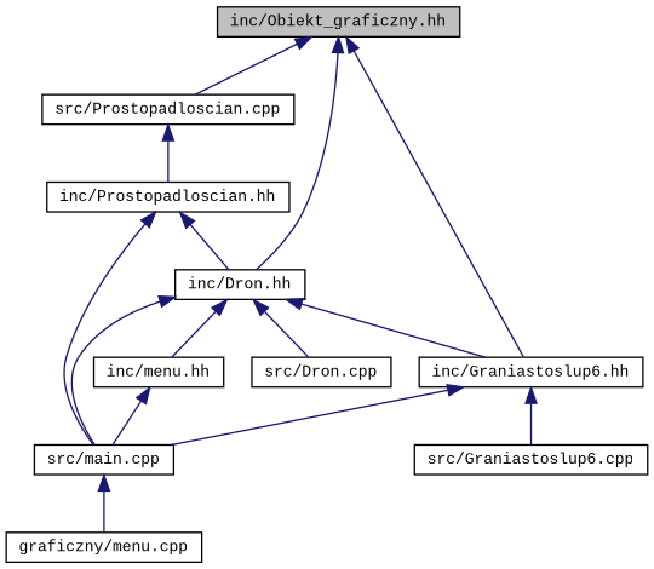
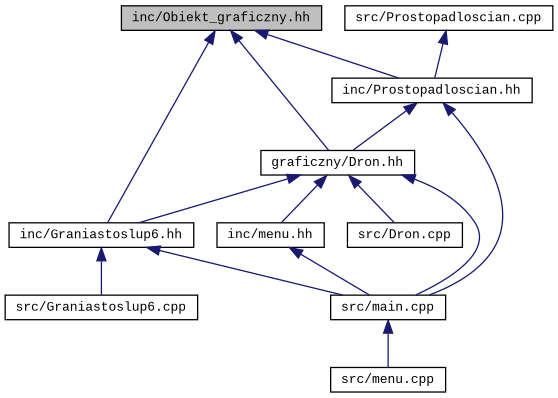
  digraph {
    fontname="Liberation Mono"
    node [color=black fillcolor=white fontname="Liberation Mono" fontsize=10 shape=record style=filled]
    edge [color=midnightblue dir=back fontname="Liberation Mono" fontsize=10 labelfontname=Helvetica labelfontsize=10 style=solid]
    n1 [fillcolor=grey75 fontcolor=black height=0.2 label="inc/Obiekt_graficzny.hh" width=0.4]
    n2 [height=0.2 label="inc/Prostopadloscian.hh" width=0.4]
-   n3 [height=0.2 label="inc/Dron.hh" width=0.4]
+   n3 [height=0.2 label="graficzny/Dron.hh" width=0.4]
    n4 [height=0.2 label="inc/Graniastoslup6.hh" width=0.4]
    n5 [height=0.2 label="src/main.cpp" width=0.4]
    n6 [height=0.2 label="inc/menu.hh" width=0.4]
    n7 [height=0.2 label="src/Dron.cpp" width=0.4]
    n8 [height=0.2 label="src/Graniastoslup6.cpp" width=0.4]
-   n9 [height=0.2 label="graficzny/menu.cpp" width=0.4]
+   n9 [height=0.2 label="src/menu.cpp" width=0.4]
    n10 [height=0.2 label="src/Prostopadloscian.cpp" width=0.4]
-   n1 -> n10
+   n1 -> n2
    n1 -> n3
    n1 -> n4
    n2 -> n3
    n2 -> n5
    n3 -> n4
    n3 -> n5
    n3 -> n6
    n3 -> n7
    n4 -> n5
    n4 -> n8
    n5 -> n9
    n6 -> n5
    n10 -> n2
  }
